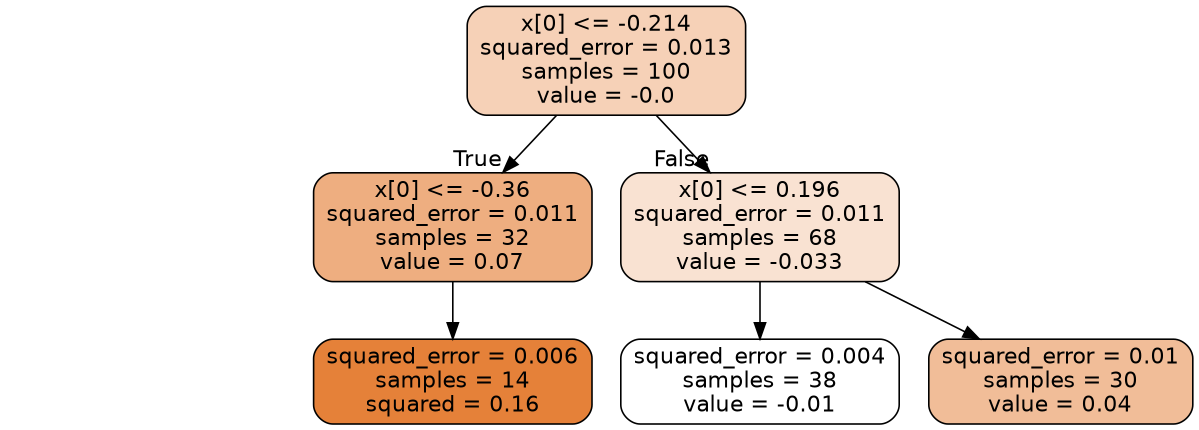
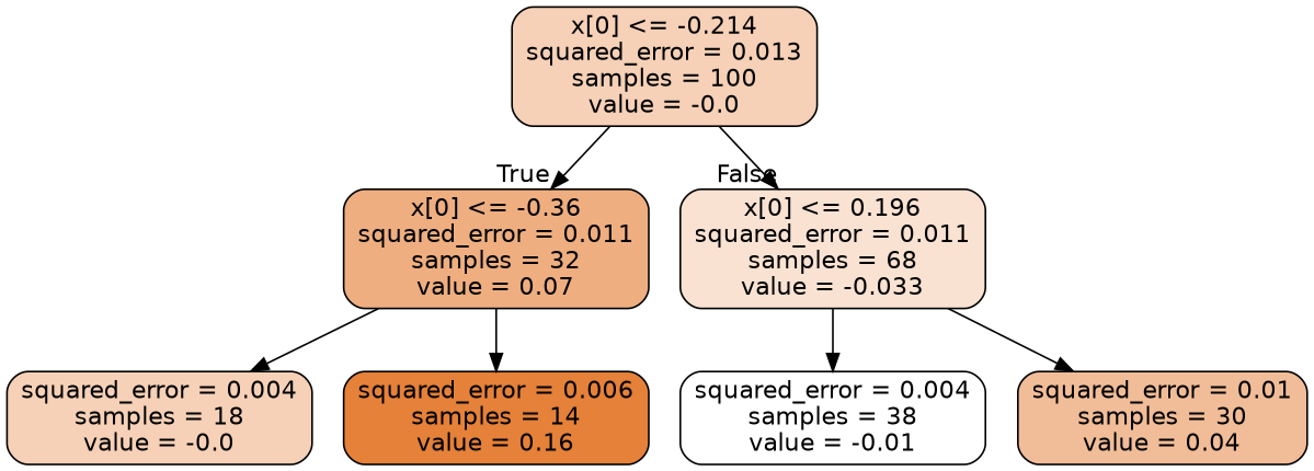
  digraph {
    node [color=black fillcolor="#f6d1b7" fontname=helvetica shape=box style="filled, rounded"]
    edge [fontname=helvetica]
    n1 [label="x[0] <= -0.214\nsquared_error = 0.013\nsamples = 100\nvalue = -0.0"]
    n2 [fillcolor="#eeae80" label="x[0] <= -0.36\nsquared_error = 0.011\nsamples = 32\nvalue = 0.07"]
    n3 [fillcolor="#f9e2d2" label="x[0] <= 0.196\nsquared_error = 0.011\nsamples = 68\nvalue = -0.033"]
-   n5 [fillcolor="#e58139" label="squared_error = 0.006\nsamples = 14\nsquared = 0.16"]
+   n4 [label="squared_error = 0.004\nsamples = 18\nvalue = -0.0"]
+   n5 [fillcolor="#e58139" label="squared_error = 0.006\nsamples = 14\nvalue = 0.16"]
    n6 [fillcolor="#ffffff" label="squared_error = 0.004\nsamples = 38\nvalue = -0.01"]
    n7 [fillcolor="#f1bd98" label="squared_error = 0.01\nsamples = 30\nvalue = 0.04"]
    n1 -> n2 [headlabel=True labelangle=45 labeldistance=2.5]
    n1 -> n3 [headlabel=False labelangle=-45 labeldistance=2.5]
+   n2 -> n4
    n2 -> n5
    n3 -> n6
    n3 -> n7
  }
